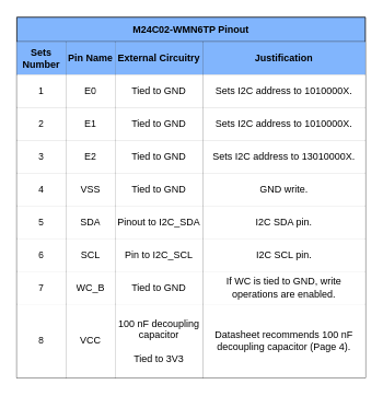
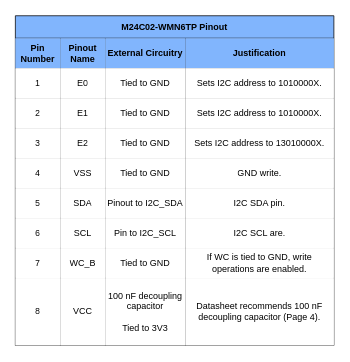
  <mxCell id="0" />
  <mxCell id="1" parent="0" />
  <mxCell id="2" value="M24C02-WMN6TP Pinout" style="shape=table;startSize=30;container=1;collapsible=0;childLayout=tableLayout;fillColor=#81B5FD;strokeColor=default;fontStyle=1" vertex="1" parent="1"><mxGeometry x="20" y="20" width="425" height="440" as="geometry" /></mxCell>
  <mxCell id="3" value="" style="shape=tableRow;horizontal=0;startSize=0;swimlaneHead=0;swimlaneBody=0;strokeColor=inherit;top=0;left=0;bottom=0;right=0;collapsible=0;dropTarget=0;fillColor=none;points=[[0,0.5],[1,0.5]];portConstraint=eastwest;" vertex="1" parent="2"><mxGeometry y="30" width="425" height="40" as="geometry" /></mxCell>
- <mxCell id="4" value="Sets Number" style="shape=partialRectangle;html=1;whiteSpace=wrap;connectable=0;overflow=hidden;top=0;left=0;bottom=0;right=0;pointerEvents=1;strokeColor=#6C8EBF;fillColor=#81B5FD;fontStyle=1" vertex="1" parent="3"><mxGeometry width="60" height="40" as="geometry"><mxRectangle width="60" height="40" as="alternateBounds" /></mxGeometry></mxCell>
- <mxCell id="5" value="Pin Name" style="shape=partialRectangle;html=1;whiteSpace=wrap;connectable=0;overflow=hidden;top=0;left=0;bottom=0;right=0;pointerEvents=1;fillColor=#81B5FD;strokeColor=#6C8EBF;fontStyle=1" vertex="1" parent="3"><mxGeometry x="60" width="60" height="40" as="geometry"><mxRectangle width="60" height="40" as="alternateBounds" /></mxGeometry></mxCell>
+ <mxCell id="4" value="Pin Number" style="shape=partialRectangle;html=1;whiteSpace=wrap;connectable=0;overflow=hidden;top=0;left=0;bottom=0;right=0;pointerEvents=1;strokeColor=#6C8EBF;fillColor=#81B5FD;fontStyle=1" vertex="1" parent="3"><mxGeometry width="60" height="40" as="geometry"><mxRectangle width="60" height="40" as="alternateBounds" /></mxGeometry></mxCell>
+ <mxCell id="5" value="Pinout Name" style="shape=partialRectangle;html=1;whiteSpace=wrap;connectable=0;overflow=hidden;top=0;left=0;bottom=0;right=0;pointerEvents=1;fillColor=#81B5FD;strokeColor=#6C8EBF;fontStyle=1" vertex="1" parent="3"><mxGeometry x="60" width="60" height="40" as="geometry"><mxRectangle width="60" height="40" as="alternateBounds" /></mxGeometry></mxCell>
  <mxCell id="6" value="External Circuitry" style="shape=partialRectangle;html=1;whiteSpace=wrap;connectable=0;overflow=hidden;top=0;left=0;bottom=0;right=0;pointerEvents=1;fillColor=#81B5FD;strokeColor=#6C8EBF;fontStyle=1" vertex="1" parent="3"><mxGeometry x="120" width="107" height="40" as="geometry"><mxRectangle width="107" height="40" as="alternateBounds" /></mxGeometry></mxCell>
  <mxCell id="7" value="Justification" style="shape=partialRectangle;html=1;whiteSpace=wrap;connectable=0;overflow=hidden;top=0;left=0;bottom=0;right=0;pointerEvents=1;fillColor=#81B5FD;strokeColor=#6C8EBF;fontStyle=1" vertex="1" parent="3"><mxGeometry x="227" width="198" height="40" as="geometry"><mxRectangle width="198" height="40" as="alternateBounds" /></mxGeometry></mxCell>
  <mxCell id="8" value="" style="shape=tableRow;horizontal=0;startSize=0;swimlaneHead=0;swimlaneBody=0;strokeColor=inherit;top=0;left=0;bottom=0;right=0;collapsible=0;dropTarget=0;fillColor=none;points=[[0,0.5],[1,0.5]];portConstraint=eastwest;" vertex="1" parent="2"><mxGeometry y="70" width="425" height="40" as="geometry" /></mxCell>
  <mxCell id="9" value="1" style="shape=partialRectangle;html=1;whiteSpace=wrap;connectable=0;overflow=hidden;top=0;left=0;bottom=0;right=0;pointerEvents=1;" vertex="1" parent="8"><mxGeometry width="60" height="40" as="geometry"><mxRectangle width="60" height="40" as="alternateBounds" /></mxGeometry></mxCell>
  <mxCell id="10" value="E0" style="shape=partialRectangle;html=1;whiteSpace=wrap;connectable=0;overflow=hidden;top=0;left=0;bottom=0;right=0;pointerEvents=1;" vertex="1" parent="8"><mxGeometry x="60" width="60" height="40" as="geometry"><mxRectangle width="60" height="40" as="alternateBounds" /></mxGeometry></mxCell>
  <mxCell id="11" value="Tied to GND" style="shape=partialRectangle;html=1;whiteSpace=wrap;connectable=0;overflow=hidden;top=0;left=0;bottom=0;right=0;pointerEvents=1;" vertex="1" parent="8"><mxGeometry x="120" width="107" height="40" as="geometry"><mxRectangle width="107" height="40" as="alternateBounds" /></mxGeometry></mxCell>
  <mxCell id="12" value="Sets I2C address to 1010000X." style="shape=partialRectangle;html=1;whiteSpace=wrap;connectable=0;overflow=hidden;top=0;left=0;bottom=0;right=0;pointerEvents=1;" vertex="1" parent="8"><mxGeometry x="227" width="198" height="40" as="geometry"><mxRectangle width="198" height="40" as="alternateBounds" /></mxGeometry></mxCell>
  <mxCell id="13" value="" style="shape=tableRow;horizontal=0;startSize=0;swimlaneHead=0;swimlaneBody=0;strokeColor=inherit;top=0;left=0;bottom=0;right=0;collapsible=0;dropTarget=0;fillColor=none;points=[[0,0.5],[1,0.5]];portConstraint=eastwest;" vertex="1" parent="2"><mxGeometry y="110" width="425" height="40" as="geometry" /></mxCell>
  <mxCell id="14" value="2" style="shape=partialRectangle;html=1;whiteSpace=wrap;connectable=0;overflow=hidden;top=0;left=0;bottom=0;right=0;pointerEvents=1;" vertex="1" parent="13"><mxGeometry width="60" height="40" as="geometry"><mxRectangle width="60" height="40" as="alternateBounds" /></mxGeometry></mxCell>
  <mxCell id="15" value="E1" style="shape=partialRectangle;html=1;whiteSpace=wrap;connectable=0;overflow=hidden;top=0;left=0;bottom=0;right=0;pointerEvents=1;" vertex="1" parent="13"><mxGeometry x="60" width="60" height="40" as="geometry"><mxRectangle width="60" height="40" as="alternateBounds" /></mxGeometry></mxCell>
  <mxCell id="16" value="Tied to GND" style="shape=partialRectangle;html=1;whiteSpace=wrap;connectable=0;overflow=hidden;top=0;left=0;bottom=0;right=0;pointerEvents=1;" vertex="1" parent="13"><mxGeometry x="120" width="107" height="40" as="geometry"><mxRectangle width="107" height="40" as="alternateBounds" /></mxGeometry></mxCell>
  <mxCell id="17" value="Sets I2C address to 1010000X." style="shape=partialRectangle;html=1;whiteSpace=wrap;connectable=0;overflow=hidden;top=0;left=0;bottom=0;right=0;pointerEvents=1;" vertex="1" parent="13"><mxGeometry x="227" width="198" height="40" as="geometry"><mxRectangle width="198" height="40" as="alternateBounds" /></mxGeometry></mxCell>
  <mxCell id="18" value="" style="shape=tableRow;horizontal=0;startSize=0;swimlaneHead=0;swimlaneBody=0;strokeColor=inherit;top=0;left=0;bottom=0;right=0;collapsible=0;dropTarget=0;fillColor=none;points=[[0,0.5],[1,0.5]];portConstraint=eastwest;" vertex="1" parent="2"><mxGeometry y="150" width="425" height="40" as="geometry" /></mxCell>
  <mxCell id="19" value="3" style="shape=partialRectangle;html=1;whiteSpace=wrap;connectable=0;overflow=hidden;top=0;left=0;bottom=0;right=0;pointerEvents=1;" vertex="1" parent="18"><mxGeometry width="60" height="40" as="geometry"><mxRectangle width="60" height="40" as="alternateBounds" /></mxGeometry></mxCell>
  <mxCell id="20" value="E2" style="shape=partialRectangle;html=1;whiteSpace=wrap;connectable=0;overflow=hidden;top=0;left=0;bottom=0;right=0;pointerEvents=1;" vertex="1" parent="18"><mxGeometry x="60" width="60" height="40" as="geometry"><mxRectangle width="60" height="40" as="alternateBounds" /></mxGeometry></mxCell>
  <mxCell id="21" value="Tied to GND" style="shape=partialRectangle;html=1;whiteSpace=wrap;connectable=0;overflow=hidden;top=0;left=0;bottom=0;right=0;pointerEvents=1;" vertex="1" parent="18"><mxGeometry x="120" width="107" height="40" as="geometry"><mxRectangle width="107" height="40" as="alternateBounds" /></mxGeometry></mxCell>
  <mxCell id="22" value="Sets I2C address to 13010000X.&lt;br&gt;" style="shape=partialRectangle;html=1;whiteSpace=wrap;connectable=0;overflow=hidden;top=0;left=0;bottom=0;right=0;pointerEvents=1;" vertex="1" parent="18"><mxGeometry x="227" width="198" height="40" as="geometry"><mxRectangle width="198" height="40" as="alternateBounds" /></mxGeometry></mxCell>
  <mxCell id="23" value="" style="shape=tableRow;horizontal=0;startSize=0;swimlaneHead=0;swimlaneBody=0;strokeColor=inherit;top=0;left=0;bottom=0;right=0;collapsible=0;dropTarget=0;fillColor=none;points=[[0,0.5],[1,0.5]];portConstraint=eastwest;" vertex="1" parent="2"><mxGeometry y="190" width="425" height="40" as="geometry" /></mxCell>
  <mxCell id="24" value="4" style="shape=partialRectangle;html=1;whiteSpace=wrap;connectable=0;overflow=hidden;top=0;left=0;bottom=0;right=0;pointerEvents=1;" vertex="1" parent="23"><mxGeometry width="60" height="40" as="geometry"><mxRectangle width="60" height="40" as="alternateBounds" /></mxGeometry></mxCell>
  <mxCell id="25" value="VSS" style="shape=partialRectangle;html=1;whiteSpace=wrap;connectable=0;overflow=hidden;top=0;left=0;bottom=0;right=0;pointerEvents=1;" vertex="1" parent="23"><mxGeometry x="60" width="60" height="40" as="geometry"><mxRectangle width="60" height="40" as="alternateBounds" /></mxGeometry></mxCell>
  <mxCell id="26" value="Tied to GND" style="shape=partialRectangle;html=1;whiteSpace=wrap;connectable=0;overflow=hidden;top=0;left=0;bottom=0;right=0;pointerEvents=1;" vertex="1" parent="23"><mxGeometry x="120" width="107" height="40" as="geometry"><mxRectangle width="107" height="40" as="alternateBounds" /></mxGeometry></mxCell>
  <mxCell id="27" value="GND write." style="shape=partialRectangle;html=1;whiteSpace=wrap;connectable=0;overflow=hidden;top=0;left=0;bottom=0;right=0;pointerEvents=1;" vertex="1" parent="23"><mxGeometry x="227" width="198" height="40" as="geometry"><mxRectangle width="198" height="40" as="alternateBounds" /></mxGeometry></mxCell>
  <mxCell id="28" value="" style="shape=tableRow;horizontal=0;startSize=0;swimlaneHead=0;swimlaneBody=0;strokeColor=inherit;top=0;left=0;bottom=0;right=0;collapsible=0;dropTarget=0;fillColor=none;points=[[0,0.5],[1,0.5]];portConstraint=eastwest;" vertex="1" parent="2"><mxGeometry y="230" width="425" height="40" as="geometry" /></mxCell>
  <mxCell id="29" value="5" style="shape=partialRectangle;html=1;whiteSpace=wrap;connectable=0;overflow=hidden;top=0;left=0;bottom=0;right=0;pointerEvents=1;" vertex="1" parent="28"><mxGeometry width="60" height="40" as="geometry"><mxRectangle width="60" height="40" as="alternateBounds" /></mxGeometry></mxCell>
  <mxCell id="30" value="SDA" style="shape=partialRectangle;html=1;whiteSpace=wrap;connectable=0;overflow=hidden;top=0;left=0;bottom=0;right=0;pointerEvents=1;" vertex="1" parent="28"><mxGeometry x="60" width="60" height="40" as="geometry"><mxRectangle width="60" height="40" as="alternateBounds" /></mxGeometry></mxCell>
  <mxCell id="31" value="Pinout to I2C_SDA" style="shape=partialRectangle;html=1;whiteSpace=wrap;connectable=0;overflow=hidden;top=0;left=0;bottom=0;right=0;pointerEvents=1;" vertex="1" parent="28"><mxGeometry x="120" width="107" height="40" as="geometry"><mxRectangle width="107" height="40" as="alternateBounds" /></mxGeometry></mxCell>
  <mxCell id="32" value="I2C SDA pin." style="shape=partialRectangle;html=1;whiteSpace=wrap;connectable=0;overflow=hidden;top=0;left=0;bottom=0;right=0;pointerEvents=1;" vertex="1" parent="28"><mxGeometry x="227" width="198" height="40" as="geometry"><mxRectangle width="198" height="40" as="alternateBounds" /></mxGeometry></mxCell>
  <mxCell id="33" value="" style="shape=tableRow;horizontal=0;startSize=0;swimlaneHead=0;swimlaneBody=0;strokeColor=inherit;top=0;left=0;bottom=0;right=0;collapsible=0;dropTarget=0;fillColor=none;points=[[0,0.5],[1,0.5]];portConstraint=eastwest;" vertex="1" parent="2"><mxGeometry y="270" width="425" height="40" as="geometry" /></mxCell>
  <mxCell id="34" value="6" style="shape=partialRectangle;html=1;whiteSpace=wrap;connectable=0;overflow=hidden;top=0;left=0;bottom=0;right=0;pointerEvents=1;" vertex="1" parent="33"><mxGeometry width="60" height="40" as="geometry"><mxRectangle width="60" height="40" as="alternateBounds" /></mxGeometry></mxCell>
  <mxCell id="35" value="SCL" style="shape=partialRectangle;html=1;whiteSpace=wrap;connectable=0;overflow=hidden;top=0;left=0;bottom=0;right=0;pointerEvents=1;" vertex="1" parent="33"><mxGeometry x="60" width="60" height="40" as="geometry"><mxRectangle width="60" height="40" as="alternateBounds" /></mxGeometry></mxCell>
  <mxCell id="36" value="Pin to I2C_SCL" style="shape=partialRectangle;html=1;whiteSpace=wrap;connectable=0;overflow=hidden;top=0;left=0;bottom=0;right=0;pointerEvents=1;" vertex="1" parent="33"><mxGeometry x="120" width="107" height="40" as="geometry"><mxRectangle width="107" height="40" as="alternateBounds" /></mxGeometry></mxCell>
- <mxCell id="37" value="I2C SCL pin." style="shape=partialRectangle;html=1;whiteSpace=wrap;connectable=0;overflow=hidden;top=0;left=0;bottom=0;right=0;pointerEvents=1;" vertex="1" parent="33"><mxGeometry x="227" width="198" height="40" as="geometry"><mxRectangle width="198" height="40" as="alternateBounds" /></mxGeometry></mxCell>
+ <mxCell id="37" value="I2C SCL are." style="shape=partialRectangle;html=1;whiteSpace=wrap;connectable=0;overflow=hidden;top=0;left=0;bottom=0;right=0;pointerEvents=1;" vertex="1" parent="33"><mxGeometry x="227" width="198" height="40" as="geometry"><mxRectangle width="198" height="40" as="alternateBounds" /></mxGeometry></mxCell>
  <mxCell id="38" value="" style="shape=tableRow;horizontal=0;startSize=0;swimlaneHead=0;swimlaneBody=0;strokeColor=inherit;top=0;left=0;bottom=0;right=0;collapsible=0;dropTarget=0;fillColor=none;points=[[0,0.5],[1,0.5]];portConstraint=eastwest;" vertex="1" parent="2"><mxGeometry y="310" width="425" height="40" as="geometry" /></mxCell>
  <mxCell id="39" value="7" style="shape=partialRectangle;html=1;whiteSpace=wrap;connectable=0;overflow=hidden;top=0;left=0;bottom=0;right=0;pointerEvents=1;" vertex="1" parent="38"><mxGeometry width="60" height="40" as="geometry"><mxRectangle width="60" height="40" as="alternateBounds" /></mxGeometry></mxCell>
  <mxCell id="40" value="WC_B" style="shape=partialRectangle;html=1;whiteSpace=wrap;connectable=0;overflow=hidden;top=0;left=0;bottom=0;right=0;pointerEvents=1;" vertex="1" parent="38"><mxGeometry x="60" width="60" height="40" as="geometry"><mxRectangle width="60" height="40" as="alternateBounds" /></mxGeometry></mxCell>
  <mxCell id="41" value="Tied to GND" style="shape=partialRectangle;html=1;whiteSpace=wrap;connectable=0;overflow=hidden;top=0;left=0;bottom=0;right=0;pointerEvents=1;" vertex="1" parent="38"><mxGeometry x="120" width="107" height="40" as="geometry"><mxRectangle width="107" height="40" as="alternateBounds" /></mxGeometry></mxCell>
  <mxCell id="42" value="If WC is tied to GND, write operations are enabled." style="shape=partialRectangle;html=1;whiteSpace=wrap;connectable=0;overflow=hidden;top=0;left=0;bottom=0;right=0;pointerEvents=1;" vertex="1" parent="38"><mxGeometry x="227" width="198" height="40" as="geometry"><mxRectangle width="198" height="40" as="alternateBounds" /></mxGeometry></mxCell>
  <mxCell id="43" style="shape=tableRow;horizontal=0;startSize=0;swimlaneHead=0;swimlaneBody=0;strokeColor=inherit;top=0;left=0;bottom=0;right=0;collapsible=0;dropTarget=0;fillColor=none;points=[[0,0.5],[1,0.5]];portConstraint=eastwest;" vertex="1" parent="2"><mxGeometry y="350" width="425" height="90" as="geometry" /></mxCell>
  <mxCell id="44" value="8" style="shape=partialRectangle;html=1;whiteSpace=wrap;connectable=0;overflow=hidden;top=0;left=0;bottom=0;right=0;pointerEvents=1;" vertex="1" parent="43"><mxGeometry width="60" height="90" as="geometry"><mxRectangle width="60" height="90" as="alternateBounds" /></mxGeometry></mxCell>
  <mxCell id="45" value="VCC" style="shape=partialRectangle;html=1;whiteSpace=wrap;connectable=0;overflow=hidden;top=0;left=0;bottom=0;right=0;pointerEvents=1;" vertex="1" parent="43"><mxGeometry x="60" width="60" height="90" as="geometry"><mxRectangle width="60" height="90" as="alternateBounds" /></mxGeometry></mxCell>
  <mxCell id="46" value="100 nF decoupling capacitor&lt;br&gt;&lt;br&gt;Tied to 3V3" style="shape=partialRectangle;html=1;whiteSpace=wrap;connectable=0;overflow=hidden;top=0;left=0;bottom=0;right=0;pointerEvents=1;" vertex="1" parent="43"><mxGeometry x="120" width="107" height="90" as="geometry"><mxRectangle width="107" height="90" as="alternateBounds" /></mxGeometry></mxCell>
  <mxCell id="47" value="Datasheet recommends 100 nF decoupling capacitor (Page 4)." style="shape=partialRectangle;html=1;whiteSpace=wrap;connectable=0;overflow=hidden;top=0;left=0;bottom=0;right=0;pointerEvents=1;" vertex="1" parent="43"><mxGeometry x="227" width="198" height="90" as="geometry"><mxRectangle width="198" height="90" as="alternateBounds" /></mxGeometry></mxCell>
